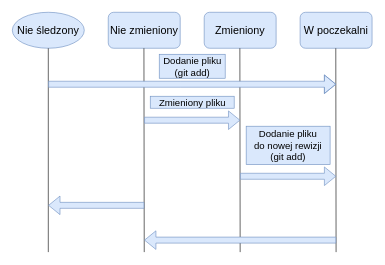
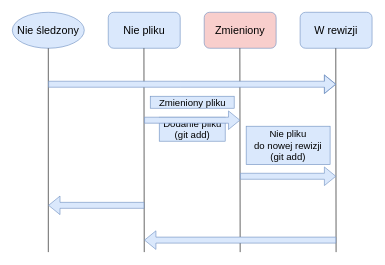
  <mxCell id="0" />
  <mxCell id="1" parent="0" />
  <mxCell id="2" value="&lt;font style=&quot;font-size: 18px&quot;&gt;Nie śledzony&lt;/font&gt;" style="ellipse;whiteSpace=wrap;html=1;fillColor=#dae8fc;strokeColor=#6c8ebf;" parent="1" vertex="1"><mxGeometry x="20" width="120" height="60" as="geometry" y="20" /></mxCell>
- <mxCell id="3" value="&lt;font style=&quot;font-size: 18px&quot;&gt;Zmieniony&lt;/font&gt;" style="rounded=1;whiteSpace=wrap;html=1;fillColor=#dae8fc;strokeColor=#6c8ebf;" parent="1" vertex="1"><mxGeometry x="340" width="120" height="60" as="geometry" y="20" /></mxCell>
- <mxCell id="4" value="&lt;font style=&quot;font-size: 18px&quot;&gt;Nie zmieniony&lt;/font&gt;" style="rounded=1;whiteSpace=wrap;html=1;fillColor=#dae8fc;strokeColor=#6c8ebf;" parent="1" vertex="1"><mxGeometry x="180" width="120" height="60" as="geometry" y="20" /></mxCell>
- <mxCell id="5" value="&lt;font style=&quot;font-size: 18px&quot;&gt;W poczekalni&lt;/font&gt;" style="rounded=1;whiteSpace=wrap;html=1;fillColor=#dae8fc;strokeColor=#6c8ebf;" parent="1" vertex="1"><mxGeometry x="500" width="120" height="60" as="geometry" y="20" /></mxCell>
+ <mxCell id="3" value="&lt;font style=&quot;font-size: 18px&quot;&gt;Zmieniony&lt;/font&gt;" style="rounded=1;whiteSpace=wrap;html=1;fillColor=#f8cecc;strokeColor=#6c8ebf;" parent="1" vertex="1"><mxGeometry x="340" width="120" height="60" as="geometry" y="20" /></mxCell>
+ <mxCell id="4" value="&lt;font style=&quot;font-size: 18px&quot;&gt;Nie pliku&lt;/font&gt;" style="rounded=1;whiteSpace=wrap;html=1;fillColor=#dae8fc;strokeColor=#6c8ebf;" parent="1" vertex="1"><mxGeometry x="180" width="120" height="60" as="geometry" y="20" /></mxCell>
+ <mxCell id="5" value="&lt;font style=&quot;font-size: 18px&quot;&gt;W rewizji&lt;/font&gt;" style="rounded=1;whiteSpace=wrap;html=1;fillColor=#dae8fc;strokeColor=#6c8ebf;" parent="1" vertex="1"><mxGeometry x="500" width="120" height="60" as="geometry" y="20" /></mxCell>
  <mxCell id="6" value="" style="endArrow=none;html=1;entryX=0.5;entryY=1;entryDx=0;entryDy=0;" parent="1" target="2" edge="1"><mxGeometry width="50" height="50" relative="1" as="geometry"><mxPoint x="80" y="420" as="sourcePoint" /><mxPoint x="70" y="100" as="targetPoint" /></mxGeometry></mxCell>
  <mxCell id="7" value="" style="endArrow=none;html=1;entryX=0.5;entryY=1;entryDx=0;entryDy=0;" parent="1" edge="1"><mxGeometry width="50" height="50" relative="1" as="geometry"><mxPoint x="240" y="420" as="sourcePoint" /><mxPoint x="239.5" y="80" as="targetPoint" /></mxGeometry></mxCell>
  <mxCell id="8" value="" style="endArrow=none;html=1;entryX=0.5;entryY=1;entryDx=0;entryDy=0;" parent="1" edge="1"><mxGeometry width="50" height="50" relative="1" as="geometry"><mxPoint x="400" y="420" as="sourcePoint" /><mxPoint x="399.5" y="80" as="targetPoint" /></mxGeometry></mxCell>
  <mxCell id="9" value="" style="endArrow=none;html=1;entryX=0.5;entryY=1;entryDx=0;entryDy=0;" parent="1" edge="1"><mxGeometry width="50" height="50" relative="1" as="geometry"><mxPoint x="560" y="420" as="sourcePoint" /><mxPoint x="559.5" y="80" as="targetPoint" /></mxGeometry></mxCell>
  <mxCell id="10" value="" style="shape=flexArrow;endArrow=classic;html=1;fillColor=#dae8fc;strokeColor=#6c8ebf;" parent="1" edge="1"><mxGeometry width="50" height="50" relative="1" as="geometry"><mxPoint x="80" y="140" as="sourcePoint" /><mxPoint x="560" y="140" as="targetPoint" /><Array as="points"><mxPoint x="300" y="140" /></Array></mxGeometry></mxCell>
- <mxCell id="11" value="&lt;div&gt;&lt;font style=&quot;font-size: 16px&quot;&gt;Dodanie pliku &lt;br&gt;&lt;/font&gt;&lt;/div&gt;&lt;div&gt;&lt;font style=&quot;font-size: 16px&quot;&gt;(git add)&lt;/font&gt;&lt;/div&gt;" style="text;html=1;align=center;verticalAlign=middle;resizable=0;points=[];;autosize=1;fillColor=#dae8fc;strokeColor=#6c8ebf;" parent="1" vertex="1"><mxGeometry x="265" y="90" width="110" height="40" as="geometry" /></mxCell>
+ <mxCell id="11" value="&lt;div&gt;&lt;font style=&quot;font-size: 16px&quot;&gt;Dodanie pliku &lt;br&gt;&lt;/font&gt;&lt;/div&gt;&lt;div&gt;&lt;font style=&quot;font-size: 16px&quot;&gt;(git add)&lt;/font&gt;&lt;/div&gt;" style="text;html=1;align=center;verticalAlign=middle;resizable=0;points=[];;autosize=1;fillColor=#dae8fc;strokeColor=#6c8ebf;" parent="1" vertex="1"><mxGeometry x="265" y="195" width="110" height="40" as="geometry" /></mxCell>
  <mxCell id="12" value="" style="shape=flexArrow;endArrow=classic;html=1;fillColor=#dae8fc;strokeColor=#6c8ebf;" parent="1" edge="1"><mxGeometry width="50" height="50" relative="1" as="geometry"><mxPoint x="240" y="200" as="sourcePoint" /><mxPoint x="400" y="200" as="targetPoint" /></mxGeometry></mxCell>
  <mxCell id="13" value="&lt;font style=&quot;font-size: 16px&quot;&gt;Zmieniony pliku&lt;/font&gt;" style="text;html=1;align=center;verticalAlign=middle;resizable=0;points=[];;autosize=1;fillColor=#dae8fc;strokeColor=#6c8ebf;" parent="1" vertex="1"><mxGeometry x="250" y="160" width="140" height="20" as="geometry" /></mxCell>
  <mxCell id="14" value="" style="shape=flexArrow;endArrow=classic;html=1;fillColor=#dae8fc;strokeColor=#6c8ebf;" parent="1" edge="1"><mxGeometry width="50" height="50" relative="1" as="geometry"><mxPoint x="400" y="293.5" as="sourcePoint" /><mxPoint x="560" y="293.5" as="targetPoint" /></mxGeometry></mxCell>
- <mxCell id="15" value="&lt;div style=&quot;font-size: 16px&quot;&gt;&lt;font style=&quot;font-size: 16px&quot;&gt;Dodanie pliku &lt;br&gt;&lt;/font&gt;&lt;/div&gt;&lt;div style=&quot;font-size: 16px&quot;&gt;&lt;font style=&quot;font-size: 16px&quot;&gt;do nowej rewizji&lt;/font&gt;&lt;/div&gt;&lt;div style=&quot;font-size: 16px&quot;&gt;&lt;font style=&quot;font-size: 16px&quot;&gt;(git add)&lt;/font&gt;&lt;/div&gt;" style="text;html=1;strokeColor=#6c8ebf;fillColor=#dae8fc;align=center;verticalAlign=middle;whiteSpace=wrap;rounded=0;" parent="1" vertex="1"><mxGeometry x="410" y="210" width="140" height="64" as="geometry" /></mxCell>
+ <mxCell id="15" value="&lt;div style=&quot;font-size: 16px&quot;&gt;&lt;font style=&quot;font-size: 16px&quot;&gt;Nie pliku &lt;br&gt;&lt;/font&gt;&lt;/div&gt;&lt;div style=&quot;font-size: 16px&quot;&gt;&lt;font style=&quot;font-size: 16px&quot;&gt;do nowej rewizji&lt;/font&gt;&lt;/div&gt;&lt;div style=&quot;font-size: 16px&quot;&gt;&lt;font style=&quot;font-size: 16px&quot;&gt;(git add)&lt;/font&gt;&lt;/div&gt;" style="text;html=1;strokeColor=#6c8ebf;fillColor=#dae8fc;align=center;verticalAlign=middle;whiteSpace=wrap;rounded=0;" parent="1" vertex="1"><mxGeometry x="410" y="210" width="140" height="64" as="geometry" /></mxCell>
  <mxCell id="16" value="" style="shape=flexArrow;endArrow=classic;html=1;fillColor=#dae8fc;strokeColor=#6c8ebf;" parent="1" edge="1"><mxGeometry width="50" height="50" relative="1" as="geometry"><mxPoint x="240" y="342" as="sourcePoint" /><mxPoint x="80" y="342" as="targetPoint" /></mxGeometry></mxCell>
  <mxCell id="17" value="" style="shape=flexArrow;endArrow=classic;html=1;fillColor=#dae8fc;strokeColor=#6c8ebf;" parent="1" edge="1"><mxGeometry width="50" height="50" relative="1" as="geometry"><mxPoint x="560" y="400" as="sourcePoint" /><mxPoint x="240" y="400" as="targetPoint" /></mxGeometry></mxCell>
